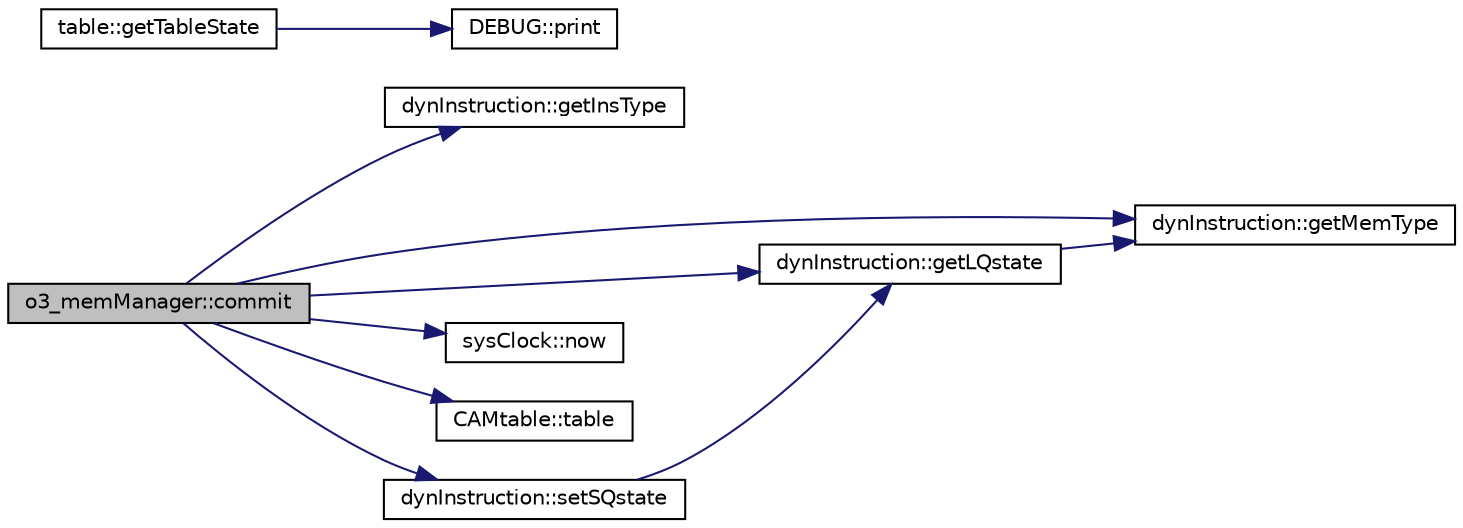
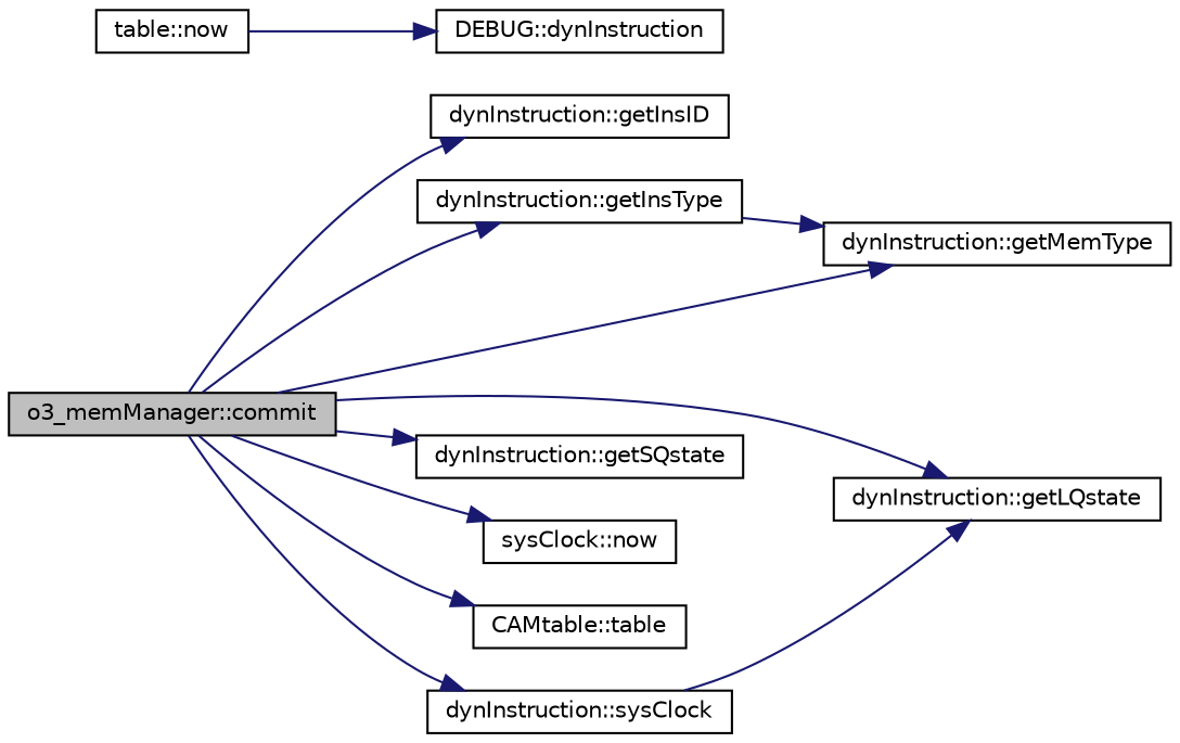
  digraph {
    rankdir=LR
    node [color=black fillcolor=white fontname=Helvetica fontsize=10 shape=record style=filled]
    edge [color=midnightblue fontname=Helvetica fontsize=10 labelfontname=Helvetica labelfontsize=10 style=solid]
    n1 [fillcolor=grey75 fontcolor=black height=0.2 label="o3_memManager::commit" width=0.4]
+   n2 [height=0.2 label="dynInstruction::getInsID" width=0.4]
    n3 [height=0.2 label="dynInstruction::getInsType" width=0.4]
    n4 [height=0.2 label="dynInstruction::getLQstate" width=0.4]
    n5 [height=0.2 label="dynInstruction::getMemType" width=0.4]
+   n6 [height=0.2 label="dynInstruction::getSQstate" width=0.4]
    n7 [height=0.2 label="sysClock::now" width=0.4]
    n8 [height=0.2 label="CAMtable::table" width=0.4]
-   n9 [height=0.2 label="dynInstruction::setSQstate" width=0.4]
-   n10 [height=0.2 label="table::getTableState" width=0.4]
-   n11 [height=0.2 label="DEBUG::print" width=0.4]
+   n9 [height=0.2 label="dynInstruction::sysClock" width=0.4]
+   n10 [height=0.2 label="table::now" width=0.4]
+   n11 [height=0.2 label="DEBUG::dynInstruction" width=0.4]
+   n1 -> n2
    n1 -> n3
    n1 -> n4
    n1 -> n5
+   n1 -> n6
    n1 -> n7
    n1 -> n8
    n1 -> n9
-   n4 -> n5
+   n3 -> n5
    n9 -> n4
    n10 -> n11
  }
